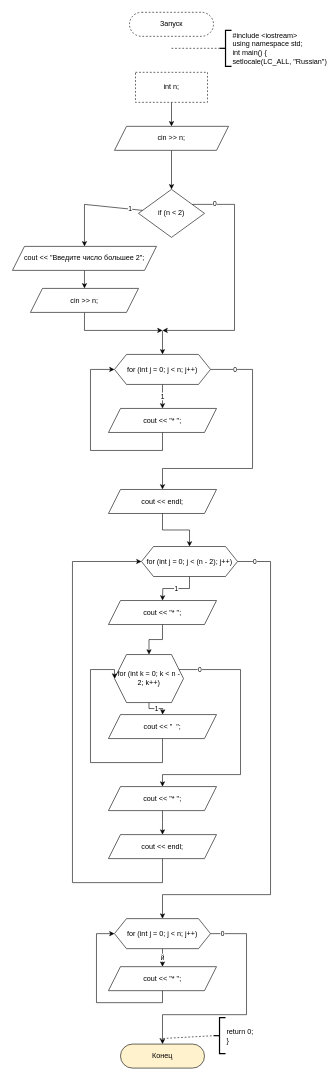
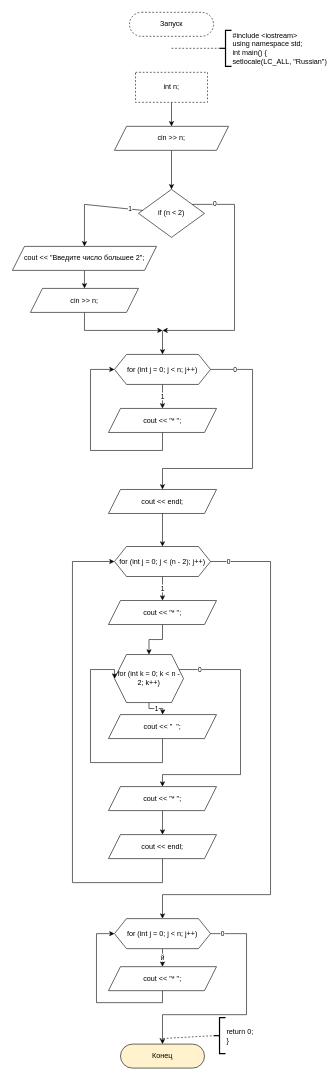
  <mxCell id="0" />
  <mxCell id="1" parent="0" />
  <mxCell id="2" value="Запуск" style="rounded=1;whiteSpace=wrap;html=1;arcSize=50;dashed=1;" parent="1" vertex="1"><mxGeometry x="215" y="20" width="140" height="40" as="geometry" /></mxCell>
  <mxCell id="3" style="edgeStyle=none;html=1;entryX=0.5;entryY=0;entryDx=0;entryDy=0;" parent="1" source="4" target="11" edge="1"><mxGeometry relative="1" as="geometry" /></mxCell>
  <mxCell id="4" value="int n;" style="rounded=0;whiteSpace=wrap;html=1;dashed=1;" parent="1" vertex="1"><mxGeometry x="225" y="120" width="120" height="50" as="geometry" /></mxCell>
  <mxCell id="5" value="#include &amp;lt;iostream&amp;gt;&lt;br&gt;using namespace std;&lt;br&gt;int main() {&lt;br&gt;setlocale(LC_ALL, &quot;Russian&quot;)" style="strokeWidth=2;html=1;shape=mxgraph.flowchart.annotation_2;align=left;labelPosition=right;pointerEvents=1;" parent="1" vertex="1"><mxGeometry x="365" y="50" width="20" height="60" as="geometry" /></mxCell>
  <mxCell id="6" value="" style="endArrow=none;dashed=1;html=1;entryX=0;entryY=0.5;entryDx=0;entryDy=0;entryPerimeter=0;" parent="1" target="5" edge="1"><mxGeometry width="50" height="50" relative="1" as="geometry"><mxPoint x="285" y="80" as="sourcePoint" /><mxPoint x="375" y="70" as="targetPoint" /></mxGeometry></mxCell>
  <mxCell id="7" value="Конец" style="rounded=1;whiteSpace=wrap;html=1;arcSize=50;fillColor=#fff2cc;" parent="1" vertex="1"><mxGeometry x="200" y="1739" width="140" height="40" as="geometry" /></mxCell>
  <mxCell id="8" value="return 0;&lt;br&gt;}" style="strokeWidth=2;html=1;shape=mxgraph.flowchart.annotation_2;align=left;labelPosition=right;pointerEvents=1;" parent="1" vertex="1"><mxGeometry x="355" y="1695" width="20" height="60" as="geometry" /></mxCell>
  <mxCell id="9" value="" style="endArrow=none;dashed=1;html=1;entryX=0;entryY=0.5;entryDx=0;entryDy=0;entryPerimeter=0;" parent="1" target="8" edge="1"><mxGeometry width="50" height="50" relative="1" as="geometry"><mxPoint x="265" y="1730" as="sourcePoint" /><mxPoint x="365" y="690" as="targetPoint" /></mxGeometry></mxCell>
  <mxCell id="10" style="edgeStyle=none;html=1;entryX=0.5;entryY=0;entryDx=0;entryDy=0;" parent="1" source="11" target="14" edge="1"><mxGeometry relative="1" as="geometry" /></mxCell>
  <mxCell id="11" value="cin &amp;gt;&amp;gt; n;" style="shape=parallelogram;perimeter=parallelogramPerimeter;whiteSpace=wrap;html=1;fixedSize=1;" parent="1" vertex="1"><mxGeometry x="190" y="210" width="190" height="40" as="geometry" /></mxCell>
  <mxCell id="12" value="1" style="edgeStyle=none;html=1;entryX=0.5;entryY=0;entryDx=0;entryDy=0;rounded=0;" parent="1" source="14" target="16" edge="1"><mxGeometry x="-0.75" relative="1" as="geometry"><Array as="points"><mxPoint x="140" y="340" /></Array><mxPoint as="offset" /></mxGeometry></mxCell>
  <mxCell id="13" value="0" style="edgeStyle=orthogonalEdgeStyle;rounded=0;html=1;" parent="1" source="14" edge="1"><mxGeometry x="-0.809" relative="1" as="geometry"><mxPoint x="270" y="550" as="targetPoint" /><Array as="points"><mxPoint x="390" y="340" /><mxPoint x="390" y="550" /></Array><mxPoint as="offset" /></mxGeometry></mxCell>
  <mxCell id="14" value="if (n &amp;lt; 2)" style="rhombus;whiteSpace=wrap;html=1;" parent="1" vertex="1"><mxGeometry x="230" y="315" width="110" height="80" as="geometry" /></mxCell>
  <mxCell id="15" style="edgeStyle=none;rounded=0;html=1;entryX=0.5;entryY=0;entryDx=0;entryDy=0;" parent="1" source="16" target="18" edge="1"><mxGeometry relative="1" as="geometry" /></mxCell>
  <mxCell id="16" value="cout &amp;lt;&amp;lt; &quot;Введите число большее 2&quot;;" style="shape=parallelogram;perimeter=parallelogramPerimeter;whiteSpace=wrap;html=1;fixedSize=1;" parent="1" vertex="1"><mxGeometry x="20" y="410" width="240" height="40" as="geometry" /></mxCell>
  <mxCell id="17" style="edgeStyle=none;rounded=0;html=1;" parent="1" source="18" edge="1"><mxGeometry relative="1" as="geometry"><mxPoint x="270" y="550" as="targetPoint" /><Array as="points"><mxPoint x="140" y="550" /></Array></mxGeometry></mxCell>
  <mxCell id="18" value="cin &amp;gt;&amp;gt; n;" style="shape=parallelogram;perimeter=parallelogramPerimeter;whiteSpace=wrap;html=1;fixedSize=1;" parent="1" vertex="1"><mxGeometry x="50" y="480" width="180" height="40" as="geometry" /></mxCell>
  <mxCell id="19" value="1" style="edgeStyle=orthogonalEdgeStyle;rounded=0;html=1;entryX=0.5;entryY=0;entryDx=0;entryDy=0;" parent="1" source="21" target="23" edge="1"><mxGeometry relative="1" as="geometry" /></mxCell>
  <mxCell id="20" value="0" style="edgeStyle=orthogonalEdgeStyle;rounded=0;html=1;entryX=0.5;entryY=0;entryDx=0;entryDy=0;" parent="1" source="21" target="40" edge="1"><mxGeometry x="-0.807" relative="1" as="geometry"><mxPoint x="270" y="810" as="targetPoint" /><Array as="points"><mxPoint x="420" y="615" /><mxPoint x="420" y="780" /><mxPoint x="270" y="780" /><mxPoint x="270" y="815" /></Array><mxPoint as="offset" /></mxGeometry></mxCell>
  <mxCell id="21" value="for (int j = 0; j &amp;lt; n; j++)" style="shape=hexagon;perimeter=hexagonPerimeter2;whiteSpace=wrap;html=1;fixedSize=1;" parent="1" vertex="1"><mxGeometry x="190" y="590" width="160" height="50" as="geometry" /></mxCell>
  <mxCell id="22" style="edgeStyle=orthogonalEdgeStyle;rounded=0;html=1;entryX=0;entryY=0.5;entryDx=0;entryDy=0;" parent="1" source="23" target="21" edge="1"><mxGeometry relative="1" as="geometry"><Array as="points"><mxPoint x="270" y="750" /><mxPoint x="150" y="750" /><mxPoint x="150" y="615" /></Array></mxGeometry></mxCell>
  <mxCell id="23" value="cout &amp;lt;&amp;lt; &quot;* &quot;;" style="shape=parallelogram;perimeter=parallelogramPerimeter;whiteSpace=wrap;html=1;fixedSize=1;" parent="1" vertex="1"><mxGeometry x="180" y="680" width="180" height="40" as="geometry" /></mxCell>
  <mxCell id="24" value="" style="endArrow=classic;html=1;entryX=0.5;entryY=0;entryDx=0;entryDy=0;" parent="1" target="21" edge="1"><mxGeometry width="50" height="50" relative="1" as="geometry"><mxPoint x="270" y="550" as="sourcePoint" /><mxPoint x="290" y="790" as="targetPoint" /></mxGeometry></mxCell>
  <mxCell id="25" style="edgeStyle=orthogonalEdgeStyle;rounded=0;html=1;entryX=0.5;entryY=0;entryDx=0;entryDy=0;exitX=0.5;exitY=0.875;exitDx=0;exitDy=0;exitPerimeter=0;" parent="1" source="40" target="31" edge="1"><mxGeometry relative="1" as="geometry"><mxPoint x="270" y="860" as="sourcePoint" /></mxGeometry></mxCell>
  <mxCell id="26" value="1" style="edgeStyle=orthogonalEdgeStyle;rounded=0;html=1;entryX=0.5;entryY=0;entryDx=0;entryDy=0;" parent="1" source="28" edge="1"><mxGeometry relative="1" as="geometry"><mxPoint x="270" y="1190" as="targetPoint" /></mxGeometry></mxCell>
  <mxCell id="27" value="0" style="edgeStyle=orthogonalEdgeStyle;rounded=0;html=1;entryX=0.5;entryY=0;entryDx=0;entryDy=0;" parent="1" source="28" edge="1"><mxGeometry x="-0.84" relative="1" as="geometry"><mxPoint x="270" y="1310" as="targetPoint" /><Array as="points"><mxPoint x="400" y="1115" /><mxPoint x="400" y="1290" /><mxPoint x="270" y="1290" /></Array><mxPoint as="offset" /></mxGeometry></mxCell>
  <mxCell id="28" value="for (int k = 0; k &amp;lt; n - 2; k++)" style="shape=hexagon;perimeter=hexagonPerimeter2;whiteSpace=wrap;html=1;fixedSize=1;" parent="1" vertex="1"><mxGeometry x="190" y="1090" width="115" height="80" as="geometry" /></mxCell>
  <mxCell id="29" value="1" style="edgeStyle=orthogonalEdgeStyle;rounded=0;html=1;entryX=0.5;entryY=0;entryDx=0;entryDy=0;" parent="1" source="31" edge="1"><mxGeometry relative="1" as="geometry"><mxPoint x="270" y="1000" as="targetPoint" /></mxGeometry></mxCell>
  <mxCell id="30" value="0" style="edgeStyle=orthogonalEdgeStyle;rounded=0;html=1;entryX=0.5;entryY=0;entryDx=0;entryDy=0;" parent="1" source="31" target="38" edge="1"><mxGeometry x="-0.931" relative="1" as="geometry"><Array as="points"><mxPoint x="450" y="935" /><mxPoint x="450" y="1490" /><mxPoint x="270" y="1490" /></Array><mxPoint as="offset" /></mxGeometry></mxCell>
- <mxCell id="31" value="for (int j = 0; j &amp;lt; (n - 2); j++)" style="shape=hexagon;perimeter=hexagonPerimeter2;whiteSpace=wrap;html=1;fixedSize=1;" parent="1" vertex="1"><mxGeometry x="235" y="910" width="160" height="50" as="geometry" /></mxCell>
+ <mxCell id="31" value="for (int j = 0; j &amp;lt; (n - 2); j++)" style="shape=hexagon;perimeter=hexagonPerimeter2;whiteSpace=wrap;html=1;fixedSize=1;" parent="1" vertex="1"><mxGeometry x="190" y="910" width="160" height="50" as="geometry" /></mxCell>
  <mxCell id="32" style="edgeStyle=orthogonalEdgeStyle;rounded=0;html=1;entryX=0.5;entryY=0;entryDx=0;entryDy=0;exitX=0.5;exitY=1;exitDx=0;exitDy=0;" parent="1" source="39" target="28" edge="1"><mxGeometry relative="1" as="geometry"><mxPoint x="270" y="1050" as="sourcePoint" /></mxGeometry></mxCell>
  <mxCell id="33" style="edgeStyle=orthogonalEdgeStyle;rounded=0;html=1;entryX=0;entryY=0.5;entryDx=0;entryDy=0;exitX=0.5;exitY=1;exitDx=0;exitDy=0;" parent="1" source="41" target="28" edge="1"><mxGeometry relative="1" as="geometry"><mxPoint x="270" y="1240" as="sourcePoint" /><Array as="points"><mxPoint x="270" y="1270" /><mxPoint x="150" y="1270" /><mxPoint x="150" y="1115" /></Array></mxGeometry></mxCell>
  <mxCell id="34" style="edgeStyle=orthogonalEdgeStyle;rounded=0;html=1;entryX=0;entryY=0.5;entryDx=0;entryDy=0;exitX=0.5;exitY=1;exitDx=0;exitDy=0;" parent="1" source="42" target="31" edge="1"><mxGeometry relative="1" as="geometry"><mxPoint x="270" y="1440" as="sourcePoint" /><Array as="points"><mxPoint x="270" y="1470" /><mxPoint x="120" y="1470" /><mxPoint x="120" y="935" /></Array></mxGeometry></mxCell>
  <mxCell id="35" style="edgeStyle=orthogonalEdgeStyle;rounded=0;html=1;entryX=0.5;entryY=0;entryDx=0;entryDy=0;exitX=0.5;exitY=1;exitDx=0;exitDy=0;" parent="1" source="43" edge="1"><mxGeometry relative="1" as="geometry"><mxPoint x="270" y="1360" as="sourcePoint" /><mxPoint x="270" y="1390" as="targetPoint" /></mxGeometry></mxCell>
  <mxCell id="36" value="й" style="edgeStyle=orthogonalEdgeStyle;rounded=0;html=1;entryX=0.5;entryY=0;entryDx=0;entryDy=0;" parent="1" source="38" target="45" edge="1"><mxGeometry relative="1" as="geometry" /></mxCell>
  <mxCell id="37" value="0" style="edgeStyle=orthogonalEdgeStyle;rounded=0;html=1;entryX=0.5;entryY=0;entryDx=0;entryDy=0;" parent="1" source="38" target="7" edge="1"><mxGeometry x="-0.896" relative="1" as="geometry"><Array as="points"><mxPoint x="410" y="1555" /><mxPoint x="410" y="1690" /><mxPoint x="270" y="1690" /></Array><mxPoint as="offset" /></mxGeometry></mxCell>
  <mxCell id="38" value="for (int j = 0; j &amp;lt; n; j++)" style="shape=hexagon;perimeter=hexagonPerimeter2;whiteSpace=wrap;html=1;fixedSize=1;" parent="1" vertex="1"><mxGeometry x="190" y="1530" width="160" height="50" as="geometry" /></mxCell>
  <mxCell id="39" value="cout &amp;lt;&amp;lt; &quot;* &quot;;" style="shape=parallelogram;perimeter=parallelogramPerimeter;whiteSpace=wrap;html=1;fixedSize=1;" parent="1" vertex="1"><mxGeometry x="180" y="1000" width="180" height="40" as="geometry" /></mxCell>
  <mxCell id="40" value="cout &amp;lt;&amp;lt; endl;" style="shape=parallelogram;perimeter=parallelogramPerimeter;whiteSpace=wrap;html=1;fixedSize=1;" parent="1" vertex="1"><mxGeometry x="180" y="815" width="180" height="40" as="geometry" /></mxCell>
  <mxCell id="41" value="cout &amp;lt;&amp;lt; &quot;&amp;nbsp; &quot;;" style="shape=parallelogram;perimeter=parallelogramPerimeter;whiteSpace=wrap;html=1;fixedSize=1;" parent="1" vertex="1"><mxGeometry x="180" y="1190" width="180" height="40" as="geometry" /></mxCell>
  <mxCell id="42" value="cout &amp;lt;&amp;lt; endl;" style="shape=parallelogram;perimeter=parallelogramPerimeter;whiteSpace=wrap;html=1;fixedSize=1;" parent="1" vertex="1"><mxGeometry x="180" y="1390" width="180" height="40" as="geometry" /></mxCell>
  <mxCell id="43" value="cout &amp;lt;&amp;lt; &quot;* &quot;;" style="shape=parallelogram;perimeter=parallelogramPerimeter;whiteSpace=wrap;html=1;fixedSize=1;" parent="1" vertex="1"><mxGeometry x="180" y="1310" width="180" height="40" as="geometry" /></mxCell>
  <mxCell id="44" style="edgeStyle=orthogonalEdgeStyle;rounded=0;html=1;entryX=0;entryY=0.5;entryDx=0;entryDy=0;" parent="1" source="45" target="38" edge="1"><mxGeometry relative="1" as="geometry"><Array as="points"><mxPoint x="270" y="1670" /><mxPoint x="160" y="1670" /><mxPoint x="160" y="1555" /></Array></mxGeometry></mxCell>
  <mxCell id="45" value="cout &amp;lt;&amp;lt; &quot;* &quot;;" style="shape=parallelogram;perimeter=parallelogramPerimeter;whiteSpace=wrap;html=1;fixedSize=1;" parent="1" vertex="1"><mxGeometry x="180" y="1610" width="180" height="40" as="geometry" /></mxCell>
